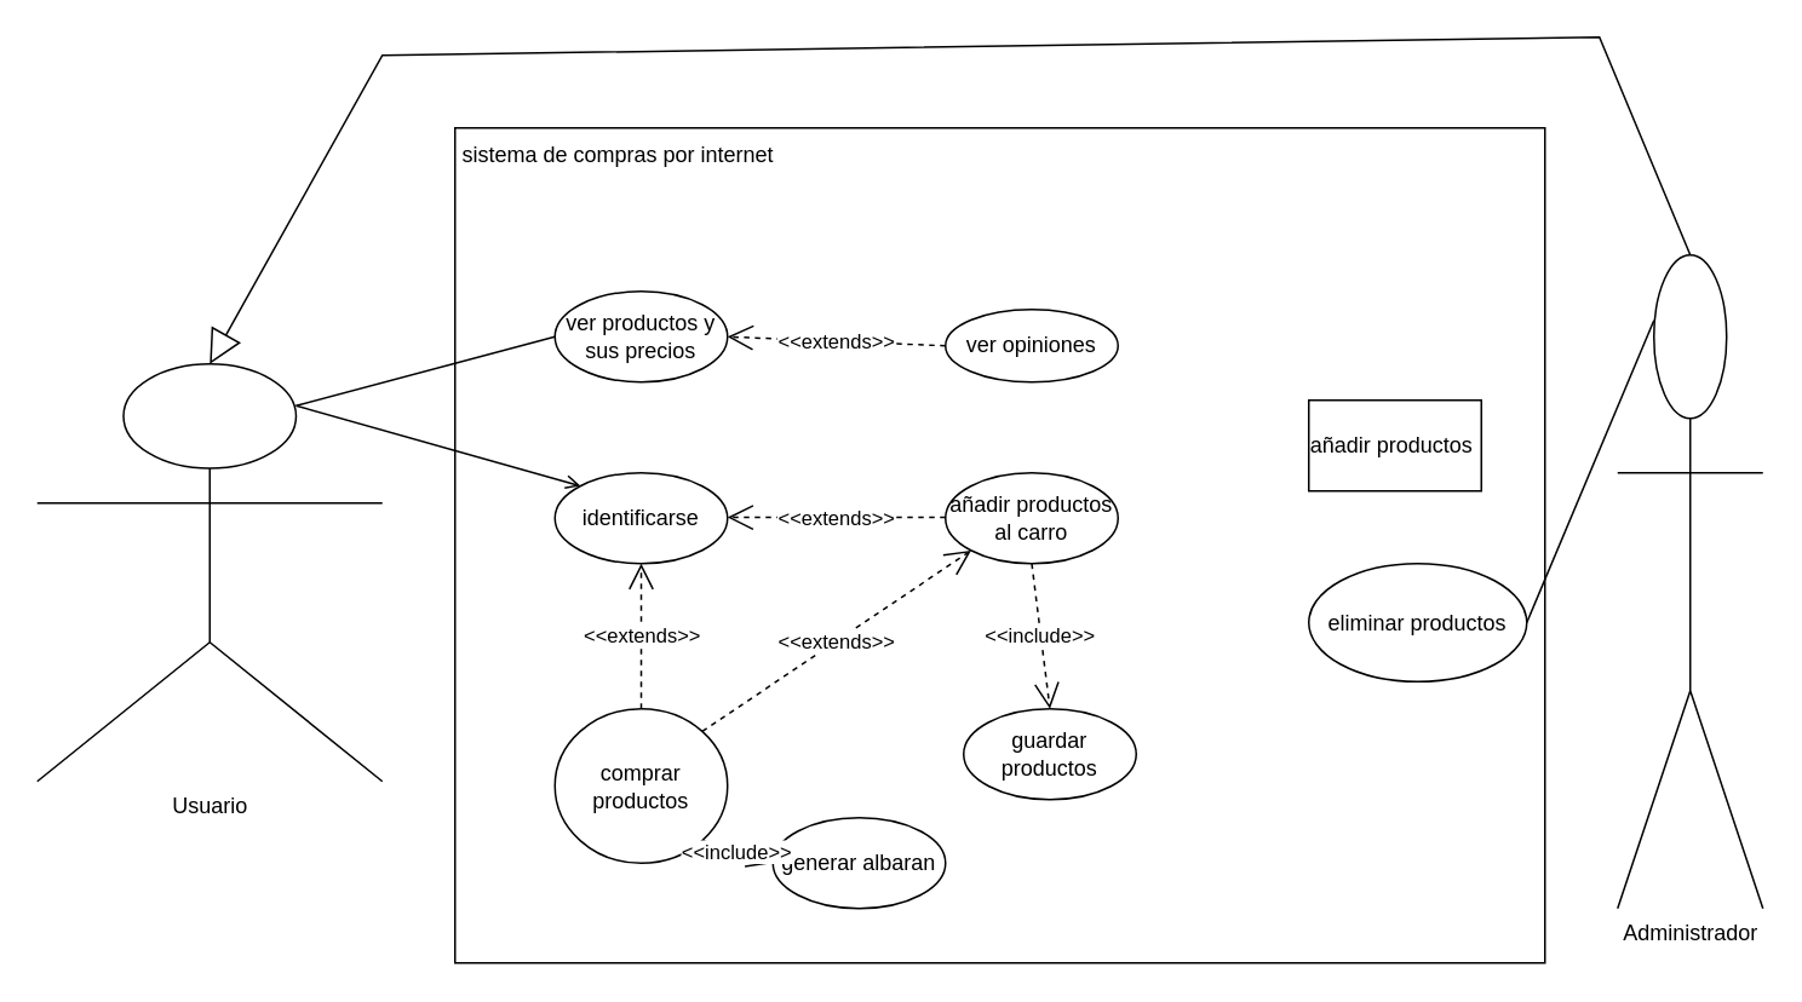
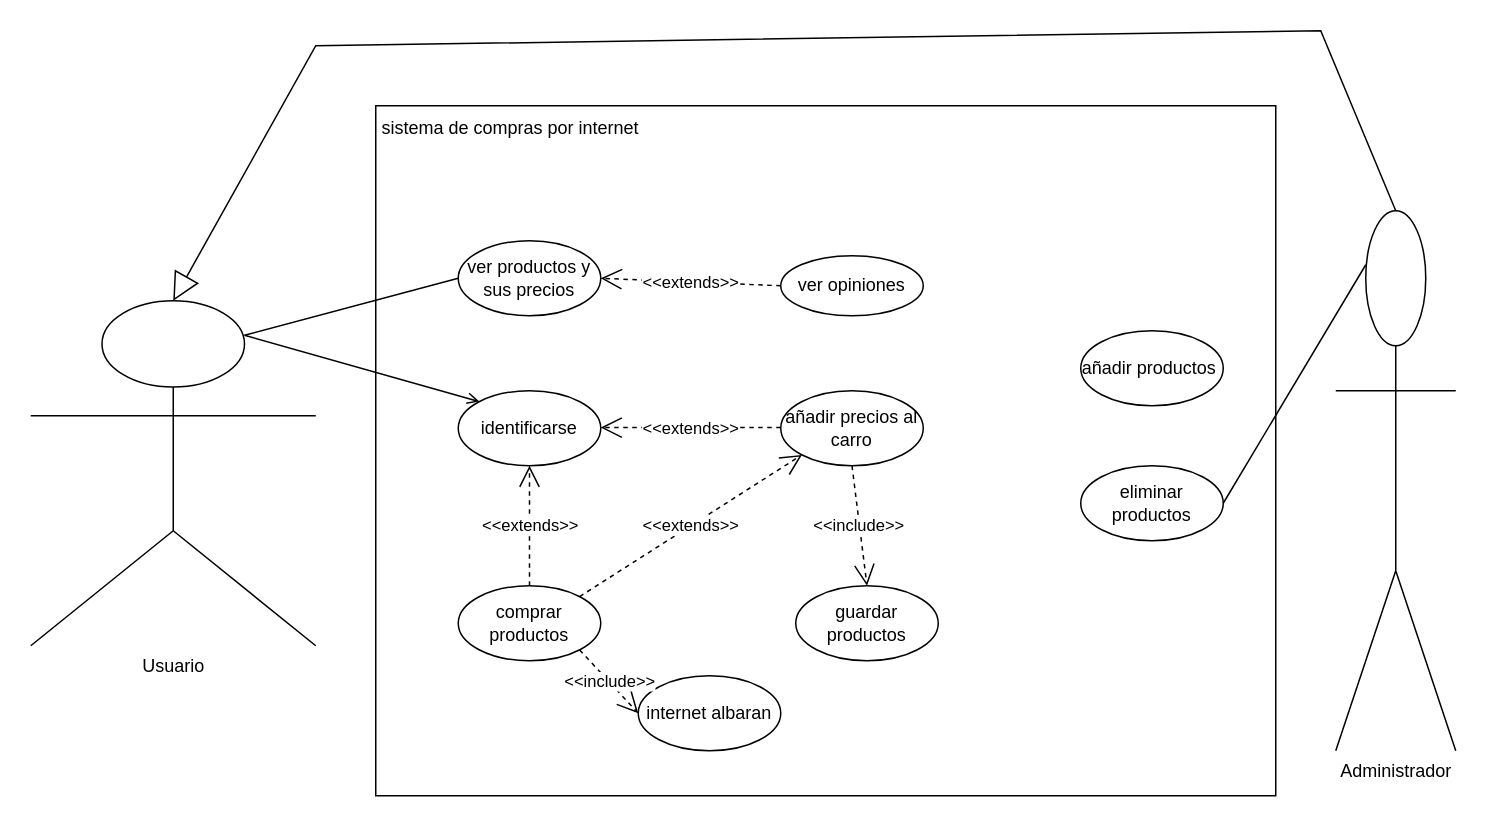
  <mxCell id="0" />
  <mxCell id="1" parent="0" />
  <mxCell id="2" value="" style="rounded=0;whiteSpace=wrap;html=1;" parent="1" vertex="1"><mxGeometry x="250" y="70" width="600" height="460" as="geometry" /></mxCell>
  <mxCell id="3" value="sistema de compras por internet" style="text;html=1;strokeColor=none;fillColor=none;align=center;verticalAlign=middle;whiteSpace=wrap;rounded=0;" parent="1" vertex="1"><mxGeometry x="250" y="70" width="180" height="30" as="geometry" /></mxCell>
  <mxCell id="4" value="Usuario" style="shape=umlActor;verticalLabelPosition=bottom;verticalAlign=top;html=1;outlineConnect=0;" parent="1" vertex="1"><mxGeometry x="20" y="200" width="190" height="230" as="geometry" /></mxCell>
  <mxCell id="5" value="ver productos y sus precios" style="ellipse;whiteSpace=wrap;html=1;" parent="1" vertex="1"><mxGeometry x="305" y="160" width="95" height="50" as="geometry" /></mxCell>
  <mxCell id="6" value="ver opiniones" style="ellipse;whiteSpace=wrap;html=1;" parent="1" vertex="1"><mxGeometry x="520" y="170" width="95" height="40" as="geometry" /></mxCell>
  <mxCell id="7" value="identificarse" style="ellipse;whiteSpace=wrap;html=1;" parent="1" vertex="1"><mxGeometry x="305" y="260" width="95" height="50" as="geometry" /></mxCell>
- <mxCell id="8" value="añadir productos al carro" style="ellipse;whiteSpace=wrap;html=1;" parent="1" vertex="1"><mxGeometry x="520" y="260" width="95" height="50" as="geometry" /></mxCell>
+ <mxCell id="8" value="añadir precios al carro" style="ellipse;whiteSpace=wrap;html=1;" parent="1" vertex="1"><mxGeometry x="520" y="260" width="95" height="50" as="geometry" /></mxCell>
  <mxCell id="9" value="guardar productos" style="ellipse;whiteSpace=wrap;html=1;" parent="1" vertex="1"><mxGeometry x="530" y="390" width="95" height="50" as="geometry" /></mxCell>
- <mxCell id="10" value="comprar productos" style="ellipse;whiteSpace=wrap;html=1;" parent="1" vertex="1"><mxGeometry x="305" y="390" width="95" height="85" as="geometry" /></mxCell>
- <mxCell id="11" value="generar albaran" style="ellipse;whiteSpace=wrap;html=1;" parent="1" vertex="1"><mxGeometry x="425" y="450" width="95" height="50" as="geometry" /></mxCell>
+ <mxCell id="10" value="comprar productos" style="ellipse;whiteSpace=wrap;html=1;" parent="1" vertex="1"><mxGeometry x="305" y="390" width="95" height="50" as="geometry" /></mxCell>
+ <mxCell id="11" value="internet albaran" style="ellipse;whiteSpace=wrap;html=1;" parent="1" vertex="1"><mxGeometry x="425" y="450" width="95" height="50" as="geometry" /></mxCell>
  <mxCell id="12" value="Administrador" style="shape=umlActor;verticalLabelPosition=bottom;verticalAlign=top;html=1;outlineConnect=0;" parent="1" vertex="1"><mxGeometry x="890" y="140" width="80" height="360" as="geometry" /></mxCell>
- <mxCell id="13" value="añadir productos&amp;nbsp;" style="whiteSpace=wrap;html=1;rounded=0;" parent="1" vertex="1"><mxGeometry x="720" y="220" width="95" height="50" as="geometry" /></mxCell>
- <mxCell id="14" value="eliminar productos" style="ellipse;whiteSpace=wrap;html=1;" parent="1" vertex="1"><mxGeometry x="720" y="310" width="120" height="65" as="geometry" /></mxCell>
+ <mxCell id="13" value="añadir productos&amp;nbsp;" style="ellipse;whiteSpace=wrap;html=1;" parent="1" vertex="1"><mxGeometry x="720" y="220" width="95" height="50" as="geometry" /></mxCell>
+ <mxCell id="14" value="eliminar productos" style="ellipse;whiteSpace=wrap;html=1;" parent="1" vertex="1"><mxGeometry x="720" y="310" width="95" height="50" as="geometry" /></mxCell>
  <mxCell id="15" value="" style="endArrow=none;html=1;rounded=0;entryX=1;entryY=0.5;entryDx=0;entryDy=0;exitX=0.25;exitY=0.1;exitDx=0;exitDy=0;exitPerimeter=0;" parent="1" source="12" target="14" edge="1"><mxGeometry width="50" height="50" relative="1" as="geometry"><mxPoint x="918" y="266" as="sourcePoint" /><mxPoint x="825" y="255" as="targetPoint" /></mxGeometry></mxCell>
  <mxCell id="16" value="" style="endArrow=block;endSize=16;endFill=0;html=1;rounded=0;entryX=0.5;entryY=0;entryDx=0;entryDy=0;entryPerimeter=0;exitX=0.5;exitY=0;exitDx=0;exitDy=0;exitPerimeter=0;" parent="1" source="12" target="4" edge="1"><mxGeometry width="160" relative="1" as="geometry"><mxPoint x="580" y="270" as="sourcePoint" /><mxPoint x="740" y="270" as="targetPoint" /><Array as="points"><mxPoint x="880" y="20" /><mxPoint x="210" y="30" /></Array></mxGeometry></mxCell>
  <mxCell id="17" value="" style="endArrow=none;html=1;rounded=0;exitX=0.75;exitY=0.1;exitDx=0;exitDy=0;exitPerimeter=0;entryX=0;entryY=0.5;entryDx=0;entryDy=0;" parent="1" source="4" target="5" edge="1"><mxGeometry width="50" height="50" relative="1" as="geometry"><mxPoint x="420" y="320" as="sourcePoint" /><mxPoint x="470" y="270" as="targetPoint" /></mxGeometry></mxCell>
  <mxCell id="18" value="" style="endArrow=open;html=1;rounded=0;exitX=0.75;exitY=0.1;exitDx=0;exitDy=0;exitPerimeter=0;entryX=0;entryY=0;entryDx=0;entryDy=0;" parent="1" source="4" target="7" edge="1"><mxGeometry width="50" height="50" relative="1" as="geometry"><mxPoint x="420" y="320" as="sourcePoint" /><mxPoint x="470" y="270" as="targetPoint" /></mxGeometry></mxCell>
  <mxCell id="19" value="&amp;lt;&amp;lt;extends&amp;gt;&amp;gt;" style="endArrow=open;endSize=12;dashed=1;html=1;rounded=0;exitX=0;exitY=0.5;exitDx=0;exitDy=0;entryX=1;entryY=0.5;entryDx=0;entryDy=0;" parent="1" source="6" target="5" edge="1"><mxGeometry width="160" relative="1" as="geometry"><mxPoint x="530" y="290" as="sourcePoint" /><mxPoint x="370" y="290" as="targetPoint" /></mxGeometry></mxCell>
  <mxCell id="20" value="&amp;lt;&amp;lt;extends&amp;gt;&amp;gt;" style="endArrow=open;endSize=12;dashed=1;html=1;rounded=0;exitX=1;exitY=0.5;exitDx=0;exitDy=0;entryX=0;entryY=0.5;entryDx=0;entryDy=0;" parent="1" edge="1"><mxGeometry width="160" relative="1" as="geometry"><mxPoint x="520" y="284.58" as="sourcePoint" /><mxPoint x="400" y="284.58" as="targetPoint" /></mxGeometry></mxCell>
  <mxCell id="21" value="&amp;lt;&amp;lt;extends&amp;gt;&amp;gt;" style="endArrow=open;endSize=12;dashed=1;html=1;rounded=0;exitX=0.5;exitY=0;exitDx=0;exitDy=0;entryX=0.5;entryY=1;entryDx=0;entryDy=0;" parent="1" source="10" target="7" edge="1"><mxGeometry width="160" relative="1" as="geometry"><mxPoint x="540" y="205" as="sourcePoint" /><mxPoint x="420" y="205" as="targetPoint" /></mxGeometry></mxCell>
  <mxCell id="22" value="&amp;lt;&amp;lt;extends&amp;gt;&amp;gt;" style="endArrow=open;endSize=12;dashed=1;html=1;rounded=0;exitX=1;exitY=0;exitDx=0;exitDy=0;entryX=0;entryY=1;entryDx=0;entryDy=0;" parent="1" source="10" target="8" edge="1"><mxGeometry width="160" relative="1" as="geometry"><mxPoint x="550" y="215" as="sourcePoint" /><mxPoint x="430" y="215" as="targetPoint" /></mxGeometry></mxCell>
  <mxCell id="23" value="&amp;lt;&amp;lt;include&amp;gt;&amp;gt;" style="endArrow=open;endSize=12;dashed=1;html=1;rounded=0;exitX=0.5;exitY=1;exitDx=0;exitDy=0;entryX=0.5;entryY=0;entryDx=0;entryDy=0;" parent="1" source="8" target="9" edge="1"><mxGeometry width="160" relative="1" as="geometry"><mxPoint x="440" y="225" as="sourcePoint" /><mxPoint x="560" y="225" as="targetPoint" /></mxGeometry></mxCell>
  <mxCell id="24" value="&amp;lt;&amp;lt;include&amp;gt;&amp;gt;" style="endArrow=open;endSize=12;dashed=1;html=1;rounded=0;exitX=1;exitY=1;exitDx=0;exitDy=0;entryX=0;entryY=0.5;entryDx=0;entryDy=0;" parent="1" source="10" target="11" edge="1"><mxGeometry width="160" relative="1" as="geometry"><mxPoint x="578" y="320" as="sourcePoint" /><mxPoint x="588" y="400" as="targetPoint" /></mxGeometry></mxCell>
